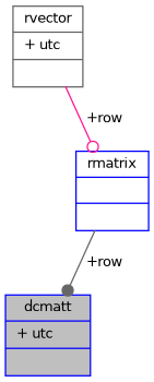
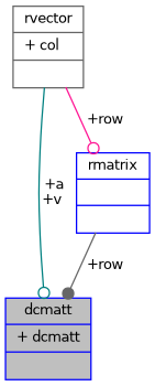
  digraph {
    node [color=blue fillcolor=white fontname=Helvetica fontsize=10 shape=record style=filled]
    edge [arrowhead=odot fontname=Helvetica fontsize=10 labelfontname=Helvetica labelfontsize=10 style=solid]
-   n1 [fillcolor=grey75 fontcolor=black height=0.2 label="{dcmatt\n|+ utc\l|}" width=0.4]
-   n2 [color=gray40 height=0.2 label="{rvector\n|+ utc\l|}" width=0.4]
+   n1 [fillcolor=grey75 fontcolor=black height=0.2 label="{dcmatt\n|+ dcmatt\l|}" width=0.4]
+   n2 [color=gray40 height=0.2 label="{rvector\n|+ col\l|}" width=0.4]
    n3 [height=0.2 label="{rmatrix\n||}" width=0.4]
+   n2 -> n1 [color=teal label=" +a\n+v"]
    n2 -> n3 [color=deeppink label=" +row"]
    n3 -> n1 [arrowhead=dot color=gray40 label=" +row"]
  }
